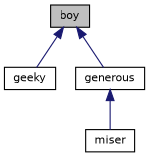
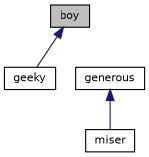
  digraph {
    node [color=black fillcolor=white fontname=Helvetica fontsize=10 shape=record style=filled]
    edge [color=midnightblue dir=back fontname=Helvetica fontsize=10 labelfontname=Helvetica labelfontsize=10 style=solid]
    n1 [fillcolor=grey75 fontcolor=black height=0.2 label=boy width=0.4]
    n2 [height=0.2 label=geeky width=0.4]
    n3 [height=0.2 label=generous width=0.4]
    n4 [height=0.2 label=miser width=0.4]
    n1 -> n2
-   n1 -> n3
    n3 -> n4
  }
